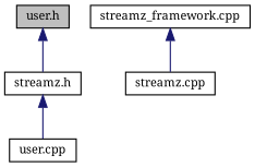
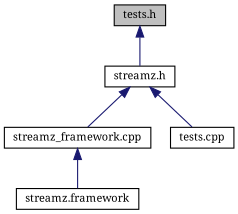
  digraph {
    fontname="Noto Serif"
    node [color=black fillcolor=white fontname="Noto Serif" fontsize=10 shape=record style=filled]
    edge [color=midnightblue dir=back fontname="Noto Serif" fontsize=10 labelfontname=Helvetica labelfontsize=10 style=solid]
-   n1 [fillcolor=grey75 fontcolor=black height=0.2 label="user.h" width=0.4]
+   n1 [fillcolor=grey75 fontcolor=black height=0.2 label="tests.h" width=0.4]
    n2 [height=0.2 label="streamz.h" width=0.4]
    n3 [height=0.2 label="streamz_framework.cpp" width=0.4]
-   n4 [height=0.2 label="user.cpp" width=0.4]
-   n5 [height=0.2 label="streamz.cpp" width=0.4]
+   n4 [height=0.2 label="tests.cpp" width=0.4]
+   n5 [height=0.2 label="streamz.framework" width=0.4]
    n1 -> n2
+   n2 -> n3
    n2 -> n4
    n3 -> n5
  }
